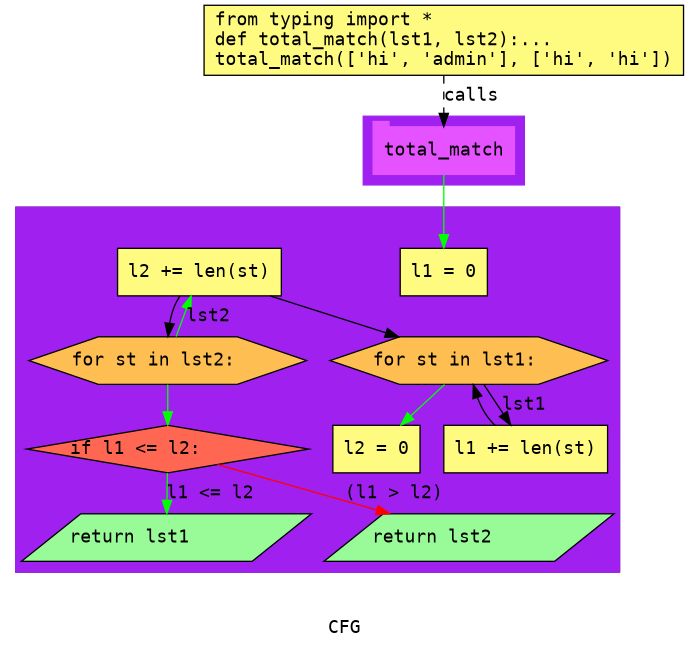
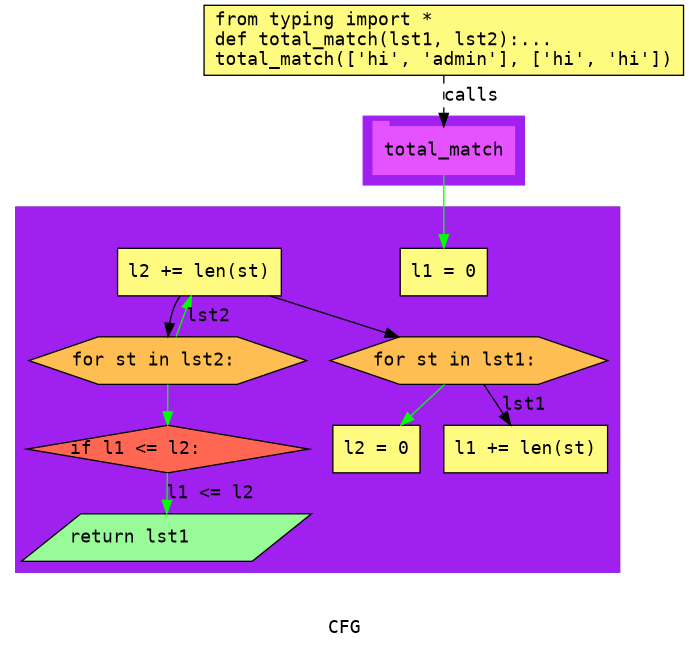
  digraph {
    compound=True
    fontname="DejaVu Sans Mono"
    label=CFG
    pack=False
    rankdir=TB
    ranksep=0.02
    node [fontname="DejaVu Sans Mono" shape=rectangle style="filled,solid" fillcolor="#FFFB81"]
    edge [color=green fontname="DejaVu Sans Mono"]
    n1 [color="#E552FF" height=0.5 label=total_match linenum="[16]" shape=tab style=filled width=1.4861 fillcolor=""]
    n2 [height=0.5 label="l1 = 0\l" linenum="[3]" width=0.91667]
    n3 [fillcolor="#FFBE52" height=0.5 label="for st in lst1:\l" linenum="[4]" shape=hexagon width=2.9186]
    n4 [height=0.5 label="l1 += len(st)\l" linenum="[5]" width=1.7222]
    n5 [height=0.5 label="l2 = 0\l" linenum="[7]" width=0.91667]
    n6 [fillcolor="#FFBE52" height=0.5 label="for st in lst2:\l" linenum="[8]" shape=hexagon width=2.9186]
    n7 [height=0.5 label="l2 += len(st)\l" linenum="[9]" width=1.7222]
    n8 [fillcolor="#FF6752" height=0.5 label="if l1 <= l2:\l" linenum="[11]" shape=diamond width=2.9617]
    n9 [fillcolor="#98fb98" height=0.5 label="return lst1\l" linenum="[12]" shape=parallelogram width=2.8323]
-   n10 [fillcolor="#98fb98" height=0.5 label="return lst2\l" linenum="[14]" shape=parallelogram width=2.8323]
    n11 [height=0.73611 label="from typing import *\ldef total_match(lst1, lst2):...\ltotal_match(['hi', 'admin'], ['hi', 'hi'])\l" linenum="[1]" width=5.0417]
    subgraph cluster_1 {
      color=purple
      compound=true
      label=""
      shape=tab
      style=filled
      n1
    }
    subgraph cluster_2 {
      label=total_match
      n2
      n3
      n4
      n5
      n6
      n7
      n8
      n9
-     n10
      subgraph cluster_3 {
        color=purple
        compound=true
        label=""
        shape=tab
        style=filled
      }
      subgraph cluster_4 {
        color=purple
        compound=true
        label=""
        shape=tab
        style=filled
      }
    }
    n1 -> n2
    n3 -> n4 [color=black label=lst1]
    n3 -> n5
-   n4 -> n3 [color=black]
    n6 -> n7 [label=lst2]
    n6 -> n8
    n7 -> n3 [color=black]
    n7 -> n6 [color=black]
    n8 -> n9 [label="l1 <= l2"]
-   n8 -> n10 [color=red label="(l1 > l2)"]
    n11 -> n1 [label=calls style=dashed color=""]
  }
